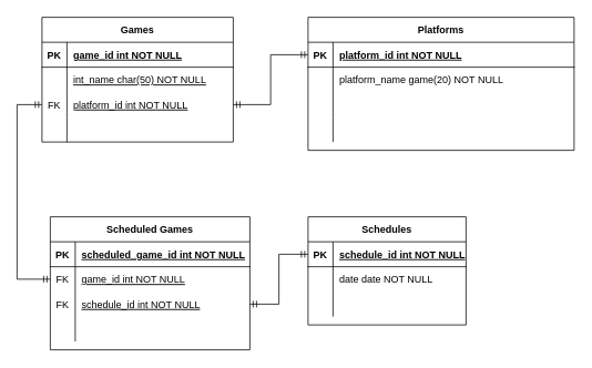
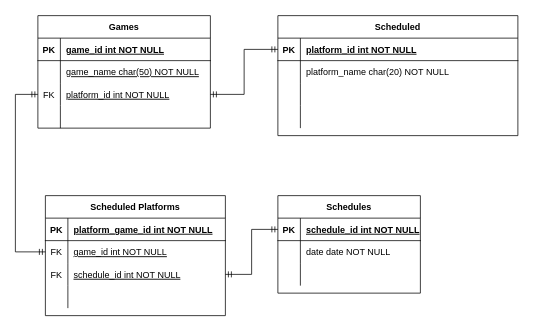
  <mxCell id="0" />
  <mxCell id="1" parent="0" />
  <mxCell id="2" value="Games" style="shape=table;startSize=30;container=1;collapsible=1;childLayout=tableLayout;fixedRows=1;rowLines=0;fontStyle=1;align=center;resizeLast=1;" vertex="1" parent="1"><mxGeometry x="50" y="20" width="230" height="150" as="geometry" /></mxCell>
  <mxCell id="3" value="" style="shape=tableRow;horizontal=0;startSize=0;swimlaneHead=0;swimlaneBody=0;fillColor=none;collapsible=0;dropTarget=0;points=[[0,0.5],[1,0.5]];portConstraint=eastwest;top=0;left=0;right=0;bottom=1;" vertex="1" parent="2"><mxGeometry y="30" width="230" height="30" as="geometry" /></mxCell>
  <mxCell id="4" value="PK" style="shape=partialRectangle;connectable=0;fillColor=none;top=0;left=0;bottom=0;right=0;fontStyle=1;overflow=hidden;" vertex="1" parent="3"><mxGeometry width="30" height="30" as="geometry"><mxRectangle width="30" height="30" as="alternateBounds" /></mxGeometry></mxCell>
  <mxCell id="5" value="game_id int NOT NULL" style="shape=partialRectangle;connectable=0;fillColor=none;top=0;left=0;bottom=0;right=0;align=left;spacingLeft=6;fontStyle=5;overflow=hidden;" vertex="1" parent="3"><mxGeometry x="30" width="200" height="30" as="geometry"><mxRectangle width="200" height="30" as="alternateBounds" /></mxGeometry></mxCell>
  <mxCell id="6" value="" style="shape=tableRow;horizontal=0;startSize=0;swimlaneHead=0;swimlaneBody=0;fillColor=none;collapsible=0;dropTarget=0;points=[[0,0.5],[1,0.5]];portConstraint=eastwest;top=0;left=0;right=0;bottom=0;" vertex="1" parent="2"><mxGeometry y="60" width="230" height="30" as="geometry" /></mxCell>
  <mxCell id="7" value="" style="shape=partialRectangle;connectable=0;fillColor=none;top=0;left=0;bottom=0;right=0;editable=1;overflow=hidden;" vertex="1" parent="6"><mxGeometry width="30" height="30" as="geometry"><mxRectangle width="30" height="30" as="alternateBounds" /></mxGeometry></mxCell>
- <mxCell id="8" value="int_name char(50) NOT NULL" style="shape=partialRectangle;connectable=0;fillColor=none;top=0;left=0;bottom=0;right=0;align=left;spacingLeft=6;overflow=hidden;fontStyle=4" vertex="1" parent="6"><mxGeometry x="30" width="200" height="30" as="geometry"><mxRectangle width="200" height="30" as="alternateBounds" /></mxGeometry></mxCell>
+ <mxCell id="8" value="game_name char(50) NOT NULL" style="shape=partialRectangle;connectable=0;fillColor=none;top=0;left=0;bottom=0;right=0;align=left;spacingLeft=6;overflow=hidden;fontStyle=4" vertex="1" parent="6"><mxGeometry x="30" width="200" height="30" as="geometry"><mxRectangle width="200" height="30" as="alternateBounds" /></mxGeometry></mxCell>
  <mxCell id="9" value="" style="shape=tableRow;horizontal=0;startSize=0;swimlaneHead=0;swimlaneBody=0;fillColor=none;collapsible=0;dropTarget=0;points=[[0,0.5],[1,0.5]];portConstraint=eastwest;top=0;left=0;right=0;bottom=0;" vertex="1" parent="2"><mxGeometry y="90" width="230" height="30" as="geometry" /></mxCell>
  <mxCell id="10" value="FK" style="shape=partialRectangle;connectable=0;fillColor=none;top=0;left=0;bottom=0;right=0;editable=1;overflow=hidden;" vertex="1" parent="9"><mxGeometry width="30" height="30" as="geometry"><mxRectangle width="30" height="30" as="alternateBounds" /></mxGeometry></mxCell>
  <mxCell id="11" value="platform_id int NOT NULL" style="shape=partialRectangle;connectable=0;fillColor=none;top=0;left=0;bottom=0;right=0;align=left;spacingLeft=6;overflow=hidden;fontStyle=4" vertex="1" parent="9"><mxGeometry x="30" width="200" height="30" as="geometry"><mxRectangle width="200" height="30" as="alternateBounds" /></mxGeometry></mxCell>
  <mxCell id="12" value="" style="shape=tableRow;horizontal=0;startSize=0;swimlaneHead=0;swimlaneBody=0;fillColor=none;collapsible=0;dropTarget=0;points=[[0,0.5],[1,0.5]];portConstraint=eastwest;top=0;left=0;right=0;bottom=0;" vertex="1" parent="2"><mxGeometry y="120" width="230" height="30" as="geometry" /></mxCell>
  <mxCell id="13" value="" style="shape=partialRectangle;connectable=0;fillColor=none;top=0;left=0;bottom=0;right=0;editable=1;overflow=hidden;" vertex="1" parent="12"><mxGeometry width="30" height="30" as="geometry"><mxRectangle width="30" height="30" as="alternateBounds" /></mxGeometry></mxCell>
  <mxCell id="14" value="" style="shape=partialRectangle;connectable=0;fillColor=none;top=0;left=0;bottom=0;right=0;align=left;spacingLeft=6;overflow=hidden;" vertex="1" parent="12"><mxGeometry x="30" width="200" height="30" as="geometry"><mxRectangle width="200" height="30" as="alternateBounds" /></mxGeometry></mxCell>
- <mxCell id="15" value="Platforms" style="shape=table;startSize=30;container=1;collapsible=1;childLayout=tableLayout;fixedRows=1;rowLines=0;fontStyle=1;align=center;resizeLast=1;" vertex="1" parent="1"><mxGeometry x="370" y="20" width="320" height="160" as="geometry" /></mxCell>
+ <mxCell id="15" value="Scheduled" style="shape=table;startSize=30;container=1;collapsible=1;childLayout=tableLayout;fixedRows=1;rowLines=0;fontStyle=1;align=center;resizeLast=1;" vertex="1" parent="1"><mxGeometry x="370" y="20" width="320" height="160" as="geometry" /></mxCell>
  <mxCell id="16" value="" style="shape=tableRow;horizontal=0;startSize=0;swimlaneHead=0;swimlaneBody=0;fillColor=none;collapsible=0;dropTarget=0;points=[[0,0.5],[1,0.5]];portConstraint=eastwest;top=0;left=0;right=0;bottom=1;" vertex="1" parent="15"><mxGeometry y="30" width="320" height="30" as="geometry" /></mxCell>
  <mxCell id="17" value="PK" style="shape=partialRectangle;connectable=0;fillColor=none;top=0;left=0;bottom=0;right=0;fontStyle=1;overflow=hidden;" vertex="1" parent="16"><mxGeometry width="30" height="30" as="geometry"><mxRectangle width="30" height="30" as="alternateBounds" /></mxGeometry></mxCell>
  <mxCell id="18" value="platform_id int NOT NULL" style="shape=partialRectangle;connectable=0;fillColor=none;top=0;left=0;bottom=0;right=0;align=left;spacingLeft=6;fontStyle=5;overflow=hidden;" vertex="1" parent="16"><mxGeometry x="30" width="290" height="30" as="geometry"><mxRectangle width="290" height="30" as="alternateBounds" /></mxGeometry></mxCell>
  <mxCell id="19" value="" style="shape=tableRow;horizontal=0;startSize=0;swimlaneHead=0;swimlaneBody=0;fillColor=none;collapsible=0;dropTarget=0;points=[[0,0.5],[1,0.5]];portConstraint=eastwest;top=0;left=0;right=0;bottom=0;" vertex="1" parent="15"><mxGeometry y="60" width="320" height="30" as="geometry" /></mxCell>
  <mxCell id="20" value="" style="shape=partialRectangle;connectable=0;fillColor=none;top=0;left=0;bottom=0;right=0;editable=1;overflow=hidden;" vertex="1" parent="19"><mxGeometry width="30" height="30" as="geometry"><mxRectangle width="30" height="30" as="alternateBounds" /></mxGeometry></mxCell>
- <mxCell id="21" value="platform_name game(20) NOT NULL" style="shape=partialRectangle;connectable=0;fillColor=none;top=0;left=0;bottom=0;right=0;align=left;spacingLeft=6;overflow=hidden;" vertex="1" parent="19"><mxGeometry x="30" width="290" height="30" as="geometry"><mxRectangle width="290" height="30" as="alternateBounds" /></mxGeometry></mxCell>
+ <mxCell id="21" value="platform_name char(20) NOT NULL" style="shape=partialRectangle;connectable=0;fillColor=none;top=0;left=0;bottom=0;right=0;align=left;spacingLeft=6;overflow=hidden;" vertex="1" parent="19"><mxGeometry x="30" width="290" height="30" as="geometry"><mxRectangle width="290" height="30" as="alternateBounds" /></mxGeometry></mxCell>
  <mxCell id="22" value="" style="shape=tableRow;horizontal=0;startSize=0;swimlaneHead=0;swimlaneBody=0;fillColor=none;collapsible=0;dropTarget=0;points=[[0,0.5],[1,0.5]];portConstraint=eastwest;top=0;left=0;right=0;bottom=0;" vertex="1" parent="15"><mxGeometry y="90" width="320" height="30" as="geometry" /></mxCell>
  <mxCell id="23" value="" style="shape=partialRectangle;connectable=0;fillColor=none;top=0;left=0;bottom=0;right=0;editable=1;overflow=hidden;" vertex="1" parent="22"><mxGeometry width="30" height="30" as="geometry"><mxRectangle width="30" height="30" as="alternateBounds" /></mxGeometry></mxCell>
  <mxCell id="24" value="" style="shape=partialRectangle;connectable=0;fillColor=none;top=0;left=0;bottom=0;right=0;align=left;spacingLeft=6;overflow=hidden;" vertex="1" parent="22"><mxGeometry x="30" width="290" height="30" as="geometry"><mxRectangle width="290" height="30" as="alternateBounds" /></mxGeometry></mxCell>
  <mxCell id="25" value="" style="shape=tableRow;horizontal=0;startSize=0;swimlaneHead=0;swimlaneBody=0;fillColor=none;collapsible=0;dropTarget=0;points=[[0,0.5],[1,0.5]];portConstraint=eastwest;top=0;left=0;right=0;bottom=0;" vertex="1" parent="15"><mxGeometry y="120" width="320" height="30" as="geometry" /></mxCell>
  <mxCell id="26" value="" style="shape=partialRectangle;connectable=0;fillColor=none;top=0;left=0;bottom=0;right=0;editable=1;overflow=hidden;" vertex="1" parent="25"><mxGeometry width="30" height="30" as="geometry"><mxRectangle width="30" height="30" as="alternateBounds" /></mxGeometry></mxCell>
  <mxCell id="27" value="" style="shape=partialRectangle;connectable=0;fillColor=none;top=0;left=0;bottom=0;right=0;align=left;spacingLeft=6;overflow=hidden;" vertex="1" parent="25"><mxGeometry x="30" width="290" height="30" as="geometry"><mxRectangle width="290" height="30" as="alternateBounds" /></mxGeometry></mxCell>
  <mxCell id="28" value="Schedules" style="shape=table;startSize=30;container=1;collapsible=1;childLayout=tableLayout;fixedRows=1;rowLines=0;fontStyle=1;align=center;resizeLast=1;" vertex="1" parent="1"><mxGeometry x="370" y="260" width="190" height="130" as="geometry" /></mxCell>
  <mxCell id="29" value="" style="shape=tableRow;horizontal=0;startSize=0;swimlaneHead=0;swimlaneBody=0;fillColor=none;collapsible=0;dropTarget=0;points=[[0,0.5],[1,0.5]];portConstraint=eastwest;top=0;left=0;right=0;bottom=1;" vertex="1" parent="28"><mxGeometry y="30" width="190" height="30" as="geometry" /></mxCell>
  <mxCell id="30" value="PK" style="shape=partialRectangle;connectable=0;fillColor=none;top=0;left=0;bottom=0;right=0;fontStyle=1;overflow=hidden;" vertex="1" parent="29"><mxGeometry width="30" height="30" as="geometry"><mxRectangle width="30" height="30" as="alternateBounds" /></mxGeometry></mxCell>
  <mxCell id="31" value="schedule_id int NOT NULL" style="shape=partialRectangle;connectable=0;fillColor=none;top=0;left=0;bottom=0;right=0;align=left;spacingLeft=6;fontStyle=5;overflow=hidden;" vertex="1" parent="29"><mxGeometry x="30" width="160" height="30" as="geometry"><mxRectangle width="160" height="30" as="alternateBounds" /></mxGeometry></mxCell>
  <mxCell id="32" value="" style="shape=tableRow;horizontal=0;startSize=0;swimlaneHead=0;swimlaneBody=0;fillColor=none;collapsible=0;dropTarget=0;points=[[0,0.5],[1,0.5]];portConstraint=eastwest;top=0;left=0;right=0;bottom=0;" vertex="1" parent="28"><mxGeometry y="60" width="190" height="30" as="geometry" /></mxCell>
  <mxCell id="33" value="" style="shape=partialRectangle;connectable=0;fillColor=none;top=0;left=0;bottom=0;right=0;editable=1;overflow=hidden;" vertex="1" parent="32"><mxGeometry width="30" height="30" as="geometry"><mxRectangle width="30" height="30" as="alternateBounds" /></mxGeometry></mxCell>
  <mxCell id="34" value="date date NOT NULL" style="shape=partialRectangle;connectable=0;fillColor=none;top=0;left=0;bottom=0;right=0;align=left;spacingLeft=6;overflow=hidden;" vertex="1" parent="32"><mxGeometry x="30" width="160" height="30" as="geometry"><mxRectangle width="160" height="30" as="alternateBounds" /></mxGeometry></mxCell>
  <mxCell id="35" value="" style="shape=tableRow;horizontal=0;startSize=0;swimlaneHead=0;swimlaneBody=0;fillColor=none;collapsible=0;dropTarget=0;points=[[0,0.5],[1,0.5]];portConstraint=eastwest;top=0;left=0;right=0;bottom=0;" vertex="1" parent="28"><mxGeometry y="90" width="190" height="30" as="geometry" /></mxCell>
  <mxCell id="36" value="" style="shape=partialRectangle;connectable=0;fillColor=none;top=0;left=0;bottom=0;right=0;editable=1;overflow=hidden;" vertex="1" parent="35"><mxGeometry width="30" height="30" as="geometry"><mxRectangle width="30" height="30" as="alternateBounds" /></mxGeometry></mxCell>
  <mxCell id="37" value="" style="shape=partialRectangle;connectable=0;fillColor=none;top=0;left=0;bottom=0;right=0;align=left;spacingLeft=6;overflow=hidden;" vertex="1" parent="35"><mxGeometry x="30" width="160" height="30" as="geometry"><mxRectangle width="160" height="30" as="alternateBounds" /></mxGeometry></mxCell>
  <mxCell id="38" style="edgeStyle=elbowEdgeStyle;rounded=0;orthogonalLoop=1;jettySize=auto;html=1;exitX=1;exitY=0.5;exitDx=0;exitDy=0;entryX=0;entryY=0.5;entryDx=0;entryDy=0;endArrow=ERmandOne;endFill=0;startArrow=ERmandOne;startFill=0;" edge="1" parent="1" source="9" target="16"><mxGeometry relative="1" as="geometry" /></mxCell>
- <mxCell id="39" value="Scheduled Games" style="shape=table;startSize=30;container=1;collapsible=1;childLayout=tableLayout;fixedRows=1;rowLines=0;fontStyle=1;align=center;resizeLast=1;" vertex="1" parent="1"><mxGeometry x="60" y="260" width="240" height="160" as="geometry" /></mxCell>
+ <mxCell id="39" value="Scheduled Platforms" style="shape=table;startSize=30;container=1;collapsible=1;childLayout=tableLayout;fixedRows=1;rowLines=0;fontStyle=1;align=center;resizeLast=1;" vertex="1" parent="1"><mxGeometry x="60" y="260" width="240" height="160" as="geometry" /></mxCell>
  <mxCell id="40" value="" style="shape=tableRow;horizontal=0;startSize=0;swimlaneHead=0;swimlaneBody=0;fillColor=none;collapsible=0;dropTarget=0;points=[[0,0.5],[1,0.5]];portConstraint=eastwest;top=0;left=0;right=0;bottom=1;" vertex="1" parent="39"><mxGeometry y="30" width="240" height="30" as="geometry" /></mxCell>
  <mxCell id="41" value="PK" style="shape=partialRectangle;connectable=0;fillColor=none;top=0;left=0;bottom=0;right=0;fontStyle=1;overflow=hidden;" vertex="1" parent="40"><mxGeometry width="30" height="30" as="geometry"><mxRectangle width="30" height="30" as="alternateBounds" /></mxGeometry></mxCell>
- <mxCell id="42" value="scheduled_game_id int NOT NULL" style="shape=partialRectangle;connectable=0;fillColor=none;top=0;left=0;bottom=0;right=0;align=left;spacingLeft=6;fontStyle=5;overflow=hidden;" vertex="1" parent="40"><mxGeometry x="30" width="210" height="30" as="geometry"><mxRectangle width="210" height="30" as="alternateBounds" /></mxGeometry></mxCell>
+ <mxCell id="42" value="platform_game_id int NOT NULL" style="shape=partialRectangle;connectable=0;fillColor=none;top=0;left=0;bottom=0;right=0;align=left;spacingLeft=6;fontStyle=5;overflow=hidden;" vertex="1" parent="40"><mxGeometry x="30" width="210" height="30" as="geometry"><mxRectangle width="210" height="30" as="alternateBounds" /></mxGeometry></mxCell>
  <mxCell id="43" value="" style="shape=tableRow;horizontal=0;startSize=0;swimlaneHead=0;swimlaneBody=0;fillColor=none;collapsible=0;dropTarget=0;points=[[0,0.5],[1,0.5]];portConstraint=eastwest;top=0;left=0;right=0;bottom=0;" vertex="1" parent="39"><mxGeometry y="60" width="240" height="30" as="geometry" /></mxCell>
  <mxCell id="44" value="FK" style="shape=partialRectangle;connectable=0;fillColor=none;top=0;left=0;bottom=0;right=0;editable=1;overflow=hidden;" vertex="1" parent="43"><mxGeometry width="30" height="30" as="geometry"><mxRectangle width="30" height="30" as="alternateBounds" /></mxGeometry></mxCell>
  <mxCell id="45" value="game_id int NOT NULL" style="shape=partialRectangle;connectable=0;fillColor=none;top=0;left=0;bottom=0;right=0;align=left;spacingLeft=6;overflow=hidden;fontStyle=4" vertex="1" parent="43"><mxGeometry x="30" width="210" height="30" as="geometry"><mxRectangle width="210" height="30" as="alternateBounds" /></mxGeometry></mxCell>
  <mxCell id="46" value="" style="shape=tableRow;horizontal=0;startSize=0;swimlaneHead=0;swimlaneBody=0;fillColor=none;collapsible=0;dropTarget=0;points=[[0,0.5],[1,0.5]];portConstraint=eastwest;top=0;left=0;right=0;bottom=0;" vertex="1" parent="39"><mxGeometry y="90" width="240" height="30" as="geometry" /></mxCell>
  <mxCell id="47" value="FK" style="shape=partialRectangle;connectable=0;fillColor=none;top=0;left=0;bottom=0;right=0;editable=1;overflow=hidden;" vertex="1" parent="46"><mxGeometry width="30" height="30" as="geometry"><mxRectangle width="30" height="30" as="alternateBounds" /></mxGeometry></mxCell>
  <mxCell id="48" value="schedule_id int NOT NULL" style="shape=partialRectangle;connectable=0;fillColor=none;top=0;left=0;bottom=0;right=0;align=left;spacingLeft=6;overflow=hidden;fontStyle=4" vertex="1" parent="46"><mxGeometry x="30" width="210" height="30" as="geometry"><mxRectangle width="210" height="30" as="alternateBounds" /></mxGeometry></mxCell>
  <mxCell id="49" value="" style="shape=tableRow;horizontal=0;startSize=0;swimlaneHead=0;swimlaneBody=0;fillColor=none;collapsible=0;dropTarget=0;points=[[0,0.5],[1,0.5]];portConstraint=eastwest;top=0;left=0;right=0;bottom=0;" vertex="1" parent="39"><mxGeometry y="120" width="240" height="30" as="geometry" /></mxCell>
  <mxCell id="50" value="" style="shape=partialRectangle;connectable=0;fillColor=none;top=0;left=0;bottom=0;right=0;editable=1;overflow=hidden;" vertex="1" parent="49"><mxGeometry width="30" height="30" as="geometry"><mxRectangle width="30" height="30" as="alternateBounds" /></mxGeometry></mxCell>
  <mxCell id="51" value="" style="shape=partialRectangle;connectable=0;fillColor=none;top=0;left=0;bottom=0;right=0;align=left;spacingLeft=6;overflow=hidden;" vertex="1" parent="49"><mxGeometry x="30" width="210" height="30" as="geometry"><mxRectangle width="210" height="30" as="alternateBounds" /></mxGeometry></mxCell>
  <mxCell id="52" style="edgeStyle=elbowEdgeStyle;rounded=0;orthogonalLoop=1;jettySize=auto;html=1;exitX=0;exitY=0.5;exitDx=0;exitDy=0;entryX=0;entryY=0.5;entryDx=0;entryDy=0;startArrow=ERmandOne;startFill=0;endArrow=ERmandOne;endFill=0;" edge="1" parent="1" source="9" target="43"><mxGeometry relative="1" as="geometry"><Array as="points"><mxPoint x="20" y="250" /></Array></mxGeometry></mxCell>
  <mxCell id="53" style="edgeStyle=elbowEdgeStyle;rounded=0;orthogonalLoop=1;jettySize=auto;html=1;exitX=1;exitY=0.5;exitDx=0;exitDy=0;entryX=0;entryY=0.5;entryDx=0;entryDy=0;startArrow=ERmandOne;startFill=0;endArrow=ERmandOne;endFill=0;" edge="1" parent="1" source="46" target="29"><mxGeometry relative="1" as="geometry" /></mxCell>
